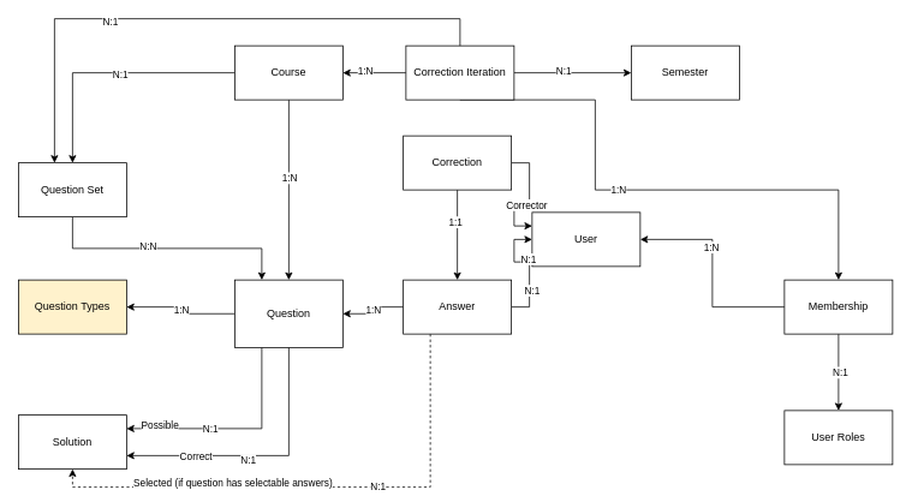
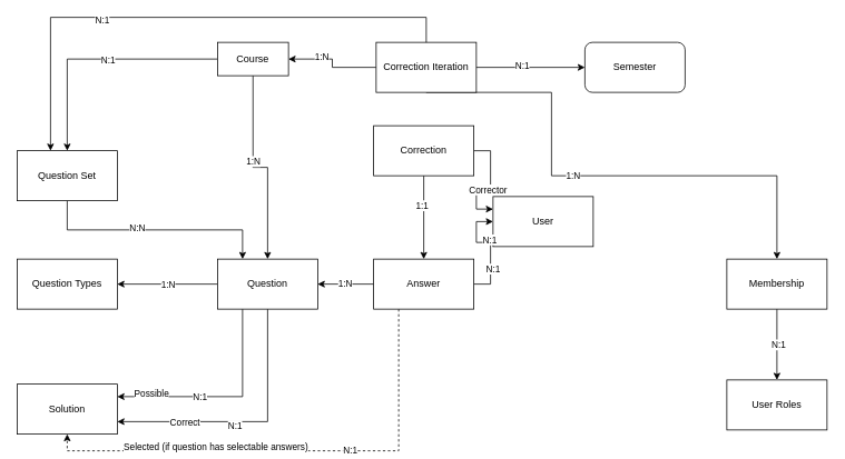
  <mxCell id="0" />
  <mxCell id="1" parent="0" />
  <mxCell id="2" style="edgeStyle=orthogonalEdgeStyle;rounded=0;orthogonalLoop=1;jettySize=auto;html=1;exitX=0;exitY=0.5;exitDx=0;exitDy=0;entryX=1;entryY=0.5;entryDx=0;entryDy=0;" parent="1" source="10" target="11" edge="1"><mxGeometry relative="1" as="geometry" /></mxCell>
  <mxCell id="3" value="1:N" style="edgeLabel;html=1;align=center;verticalAlign=middle;resizable=0;points=[];" parent="2" vertex="1" connectable="0"><mxGeometry x="0.007" relative="1" as="geometry"><mxPoint as="offset" /></mxGeometry></mxCell>
  <mxCell id="4" style="edgeStyle=orthogonalEdgeStyle;rounded=0;orthogonalLoop=1;jettySize=auto;html=1;exitX=0.25;exitY=1;exitDx=0;exitDy=0;entryX=1;entryY=0.25;entryDx=0;entryDy=0;" parent="1" source="10" target="12" edge="1"><mxGeometry relative="1" as="geometry" /></mxCell>
  <mxCell id="5" value="Possible" style="edgeLabel;html=1;align=center;verticalAlign=middle;resizable=0;points=[];" parent="4" vertex="1" connectable="0"><mxGeometry x="0.362" relative="1" as="geometry"><mxPoint x="-41" y="-5" as="offset" /></mxGeometry></mxCell>
  <mxCell id="6" value="N:1" style="edgeLabel;html=1;align=center;verticalAlign=middle;resizable=0;points=[];" parent="4" vertex="1" connectable="0"><mxGeometry x="0.233" y="-1" relative="1" as="geometry"><mxPoint as="offset" /></mxGeometry></mxCell>
  <mxCell id="7" style="edgeStyle=orthogonalEdgeStyle;rounded=0;orthogonalLoop=1;jettySize=auto;html=1;exitX=0.5;exitY=1;exitDx=0;exitDy=0;entryX=1;entryY=0.75;entryDx=0;entryDy=0;" parent="1" source="10" target="12" edge="1"><mxGeometry relative="1" as="geometry" /></mxCell>
  <mxCell id="8" value="Correct" style="edgeLabel;html=1;align=center;verticalAlign=middle;resizable=0;points=[];" parent="7" vertex="1" connectable="0"><mxGeometry x="0.524" relative="1" as="geometry"><mxPoint x="5" as="offset" /></mxGeometry></mxCell>
  <mxCell id="9" value="N:1" style="edgeLabel;html=1;align=center;verticalAlign=middle;resizable=0;points=[];" parent="7" vertex="1" connectable="0"><mxGeometry x="0.108" y="4" relative="1" as="geometry"><mxPoint as="offset" /></mxGeometry></mxCell>
- <mxCell id="10" value="Question" style="rounded=0;whiteSpace=wrap;html=1;" parent="1" vertex="1"><mxGeometry x="260" y="310" width="120" height="75" as="geometry" /></mxCell>
- <mxCell id="11" value="Question Types" style="rounded=0;whiteSpace=wrap;html=1;fillColor=#fff2cc;" parent="1" vertex="1"><mxGeometry x="20" y="310" width="120" height="60" as="geometry" /></mxCell>
+ <mxCell id="10" value="Question" style="rounded=0;whiteSpace=wrap;html=1;" parent="1" vertex="1"><mxGeometry x="260" y="310" width="120" height="60" as="geometry" /></mxCell>
+ <mxCell id="11" value="Question Types" style="rounded=0;whiteSpace=wrap;html=1;" parent="1" vertex="1"><mxGeometry x="20" y="310" width="120" height="60" as="geometry" /></mxCell>
  <mxCell id="12" value="Solution" style="rounded=0;whiteSpace=wrap;html=1;" parent="1" vertex="1"><mxGeometry x="20" y="460" width="120" height="60" as="geometry" /></mxCell>
  <mxCell id="13" value="1:N" style="edgeStyle=orthogonalEdgeStyle;rounded=0;orthogonalLoop=1;jettySize=auto;html=1;exitX=0;exitY=0.5;exitDx=0;exitDy=0;entryX=1;entryY=0.5;entryDx=0;entryDy=0;" parent="1" source="19" target="10" edge="1"><mxGeometry relative="1" as="geometry" /></mxCell>
  <mxCell id="14" style="edgeStyle=orthogonalEdgeStyle;rounded=0;orthogonalLoop=1;jettySize=auto;html=1;exitX=0.25;exitY=1;exitDx=0;exitDy=0;entryX=0.5;entryY=1;entryDx=0;entryDy=0;dashed=1;" parent="1" source="19" target="12" edge="1"><mxGeometry relative="1" as="geometry" /></mxCell>
  <mxCell id="15" value="Selected (if question has selectable answers)" style="edgeLabel;html=1;align=center;verticalAlign=middle;resizable=0;points=[];" parent="14" vertex="1" connectable="0"><mxGeometry x="0.519" y="5" relative="1" as="geometry"><mxPoint x="56" y="-10" as="offset" /></mxGeometry></mxCell>
  <mxCell id="16" value="N:1" style="edgeLabel;html=1;align=center;verticalAlign=middle;resizable=0;points=[];" parent="14" vertex="1" connectable="0"><mxGeometry x="-0.219" y="-1" relative="1" as="geometry"><mxPoint as="offset" /></mxGeometry></mxCell>
  <mxCell id="17" style="edgeStyle=orthogonalEdgeStyle;rounded=0;orthogonalLoop=1;jettySize=auto;html=1;exitX=1;exitY=0.5;exitDx=0;exitDy=0;entryX=0;entryY=0.5;entryDx=0;entryDy=0;" parent="1" source="19" target="20" edge="1"><mxGeometry relative="1" as="geometry" /></mxCell>
  <mxCell id="18" value="N:1" style="edgeLabel;html=1;align=center;verticalAlign=middle;resizable=0;points=[];" parent="17" vertex="1" connectable="0"><mxGeometry x="-0.413" y="-2" relative="1" as="geometry"><mxPoint as="offset" /></mxGeometry></mxCell>
  <mxCell id="19" value="Answer" style="rounded=0;whiteSpace=wrap;html=1;" parent="1" vertex="1"><mxGeometry x="447" y="310" width="120" height="60" as="geometry" /></mxCell>
  <mxCell id="20" value="User" style="rounded=0;whiteSpace=wrap;html=1;" parent="1" vertex="1"><mxGeometry x="590" y="235" width="120" height="60" as="geometry" /></mxCell>
  <mxCell id="21" style="edgeStyle=orthogonalEdgeStyle;rounded=0;orthogonalLoop=1;jettySize=auto;html=1;entryX=0;entryY=0.25;entryDx=0;entryDy=0;exitX=1;exitY=0.5;exitDx=0;exitDy=0;" parent="1" source="26" target="20" edge="1"><mxGeometry relative="1" as="geometry"><mxPoint x="540" y="250" as="sourcePoint" /></mxGeometry></mxCell>
  <mxCell id="22" value="Corrector" style="edgeLabel;html=1;align=center;verticalAlign=middle;resizable=0;points=[];" parent="21" vertex="1" connectable="0"><mxGeometry x="0.045" y="-4" relative="1" as="geometry"><mxPoint as="offset" /></mxGeometry></mxCell>
  <mxCell id="23" value="N:1" style="edgeLabel;html=1;align=center;verticalAlign=middle;resizable=0;points=[];" parent="21" vertex="1" connectable="0"><mxGeometry x="-0.329" y="-2" relative="1" as="geometry"><mxPoint y="83" as="offset" /></mxGeometry></mxCell>
  <mxCell id="24" style="edgeStyle=orthogonalEdgeStyle;rounded=0;orthogonalLoop=1;jettySize=auto;html=1;exitX=0.5;exitY=1;exitDx=0;exitDy=0;entryX=0.5;entryY=0;entryDx=0;entryDy=0;" parent="1" source="26" target="19" edge="1"><mxGeometry relative="1" as="geometry" /></mxCell>
  <mxCell id="25" value="1:1" style="edgeLabel;html=1;align=center;verticalAlign=middle;resizable=0;points=[];" parent="24" vertex="1" connectable="0"><mxGeometry x="-0.307" y="-3" relative="1" as="geometry"><mxPoint as="offset" /></mxGeometry></mxCell>
  <mxCell id="26" value="Correction" style="rounded=0;whiteSpace=wrap;html=1;" parent="1" vertex="1"><mxGeometry x="447" y="150" width="120" height="60" as="geometry" /></mxCell>
  <mxCell id="27" style="edgeStyle=orthogonalEdgeStyle;rounded=0;orthogonalLoop=1;jettySize=auto;html=1;exitX=0.5;exitY=1;exitDx=0;exitDy=0;entryX=0.25;entryY=0;entryDx=0;entryDy=0;" parent="1" source="29" target="10" edge="1"><mxGeometry relative="1" as="geometry" /></mxCell>
  <mxCell id="28" value="N:N" style="edgeLabel;html=1;align=center;verticalAlign=middle;resizable=0;points=[];" parent="27" vertex="1" connectable="0"><mxGeometry x="-0.157" y="3" relative="1" as="geometry"><mxPoint as="offset" /></mxGeometry></mxCell>
  <mxCell id="29" value="Question Set" style="rounded=0;whiteSpace=wrap;html=1;" parent="1" vertex="1"><mxGeometry x="20" y="180" width="120" height="60" as="geometry" /></mxCell>
  <mxCell id="30" value="User Roles" style="rounded=0;whiteSpace=wrap;html=1;" parent="1" vertex="1"><mxGeometry x="870" y="455" width="120" height="60" as="geometry" /></mxCell>
- <mxCell id="31" style="edgeStyle=orthogonalEdgeStyle;rounded=0;orthogonalLoop=1;jettySize=auto;html=1;exitX=0;exitY=0.5;exitDx=0;exitDy=0;entryX=1;entryY=0.5;entryDx=0;entryDy=0;" parent="1" source="35" target="20" edge="1"><mxGeometry relative="1" as="geometry" /></mxCell>
- <mxCell id="32" value="1:N" style="edgeLabel;html=1;align=center;verticalAlign=middle;resizable=0;points=[];" parent="31" vertex="1" connectable="0"><mxGeometry x="0.254" y="2" relative="1" as="geometry"><mxPoint as="offset" /></mxGeometry></mxCell>
  <mxCell id="33" style="edgeStyle=orthogonalEdgeStyle;rounded=0;orthogonalLoop=1;jettySize=auto;html=1;exitX=0.5;exitY=1;exitDx=0;exitDy=0;entryX=0.5;entryY=0;entryDx=0;entryDy=0;" parent="1" source="35" target="30" edge="1"><mxGeometry relative="1" as="geometry" /></mxCell>
  <mxCell id="34" value="N:1" style="edgeLabel;html=1;align=center;verticalAlign=middle;resizable=0;points=[];" parent="33" vertex="1" connectable="0"><mxGeometry x="-0.015" y="1" relative="1" as="geometry"><mxPoint as="offset" /></mxGeometry></mxCell>
  <mxCell id="35" value="Membership" style="rounded=0;whiteSpace=wrap;html=1;" parent="1" vertex="1"><mxGeometry x="870" y="310" width="120" height="60" as="geometry" /></mxCell>
  <mxCell id="36" style="edgeStyle=orthogonalEdgeStyle;rounded=0;orthogonalLoop=1;jettySize=auto;html=1;exitX=0.5;exitY=1;exitDx=0;exitDy=0;" parent="1" source="40" target="10" edge="1"><mxGeometry relative="1" as="geometry" /></mxCell>
  <mxCell id="37" value="1:N" style="edgeLabel;html=1;align=center;verticalAlign=middle;resizable=0;points=[];" parent="36" vertex="1" connectable="0"><mxGeometry x="-0.14" relative="1" as="geometry"><mxPoint as="offset" /></mxGeometry></mxCell>
  <mxCell id="38" style="edgeStyle=orthogonalEdgeStyle;rounded=0;orthogonalLoop=1;jettySize=auto;html=1;exitX=0;exitY=0.5;exitDx=0;exitDy=0;entryX=0.5;entryY=0;entryDx=0;entryDy=0;" parent="1" source="40" target="29" edge="1"><mxGeometry relative="1" as="geometry" /></mxCell>
  <mxCell id="39" value="N:1" style="edgeLabel;html=1;align=center;verticalAlign=middle;resizable=0;points=[];" parent="38" vertex="1" connectable="0"><mxGeometry x="-0.087" y="1" relative="1" as="geometry"><mxPoint as="offset" /></mxGeometry></mxCell>
- <mxCell id="40" value="Course" style="rounded=0;whiteSpace=wrap;html=1;" parent="1" vertex="1"><mxGeometry x="260" y="50" width="120" height="60" as="geometry" /></mxCell>
- <mxCell id="41" value="Semester" style="rounded=0;whiteSpace=wrap;html=1;" parent="1" vertex="1"><mxGeometry x="700" y="50" width="120" height="60" as="geometry" /></mxCell>
+ <mxCell id="40" value="Course" style="rounded=0;whiteSpace=wrap;html=1;" parent="1" vertex="1"><mxGeometry x="260" y="50" width="85" height="40" as="geometry" /></mxCell>
+ <mxCell id="41" value="Semester" style="whiteSpace=wrap;html=1;rounded=1;" parent="1" vertex="1"><mxGeometry x="700" y="50" width="120" height="60" as="geometry" /></mxCell>
  <mxCell id="42" style="edgeStyle=orthogonalEdgeStyle;rounded=0;orthogonalLoop=1;jettySize=auto;html=1;exitX=0;exitY=0.5;exitDx=0;exitDy=0;entryX=1;entryY=0.5;entryDx=0;entryDy=0;" parent="1" source="50" target="40" edge="1"><mxGeometry relative="1" as="geometry"><mxPoint x="940" y="40" as="sourcePoint" /><mxPoint x="360" y="170" as="targetPoint" /></mxGeometry></mxCell>
  <mxCell id="43" value="1:N" style="edgeLabel;html=1;align=center;verticalAlign=middle;resizable=0;points=[];" parent="42" vertex="1" connectable="0"><mxGeometry x="0.326" y="-3" relative="1" as="geometry"><mxPoint as="offset" /></mxGeometry></mxCell>
  <mxCell id="44" style="edgeStyle=orthogonalEdgeStyle;rounded=0;orthogonalLoop=1;jettySize=auto;html=1;exitX=1;exitY=0.5;exitDx=0;exitDy=0;entryX=0;entryY=0.5;entryDx=0;entryDy=0;" parent="1" source="50" target="41" edge="1"><mxGeometry relative="1" as="geometry" /></mxCell>
  <mxCell id="45" value="N:1" style="edgeLabel;html=1;align=center;verticalAlign=middle;resizable=0;points=[];" parent="44" vertex="1" connectable="0"><mxGeometry x="-0.168" y="3" relative="1" as="geometry"><mxPoint as="offset" /></mxGeometry></mxCell>
  <mxCell id="46" style="edgeStyle=orthogonalEdgeStyle;rounded=0;orthogonalLoop=1;jettySize=auto;html=1;exitX=0.5;exitY=1;exitDx=0;exitDy=0;" parent="1" source="50" edge="1"><mxGeometry relative="1" as="geometry"><mxPoint x="60" y="180" as="targetPoint" /><Array as="points"><mxPoint x="510" y="20" /><mxPoint x="60" y="20" /></Array></mxGeometry></mxCell>
  <mxCell id="47" value="N:1" style="edgeLabel;html=1;align=center;verticalAlign=middle;resizable=0;points=[];" parent="46" vertex="1" connectable="0"><mxGeometry x="0.368" y="2" relative="1" as="geometry"><mxPoint as="offset" /></mxGeometry></mxCell>
  <mxCell id="48" style="edgeStyle=orthogonalEdgeStyle;rounded=0;orthogonalLoop=1;jettySize=auto;html=1;exitX=0.5;exitY=1;exitDx=0;exitDy=0;entryX=0.5;entryY=0;entryDx=0;entryDy=0;" parent="1" source="50" target="35" edge="1"><mxGeometry relative="1" as="geometry"><Array as="points"><mxPoint x="660" y="110" /><mxPoint x="660" y="210" /><mxPoint x="930" y="210" /></Array></mxGeometry></mxCell>
  <mxCell id="49" value="1:N" style="edgeLabel;html=1;align=center;verticalAlign=middle;resizable=0;points=[];" parent="48" vertex="1" connectable="0"><mxGeometry x="-0.114" y="1" relative="1" as="geometry"><mxPoint as="offset" /></mxGeometry></mxCell>
  <mxCell id="50" value="Correction Iteration" style="rounded=0;whiteSpace=wrap;html=1;" parent="1" vertex="1"><mxGeometry x="450" y="50" width="120" height="60" as="geometry" /></mxCell>
